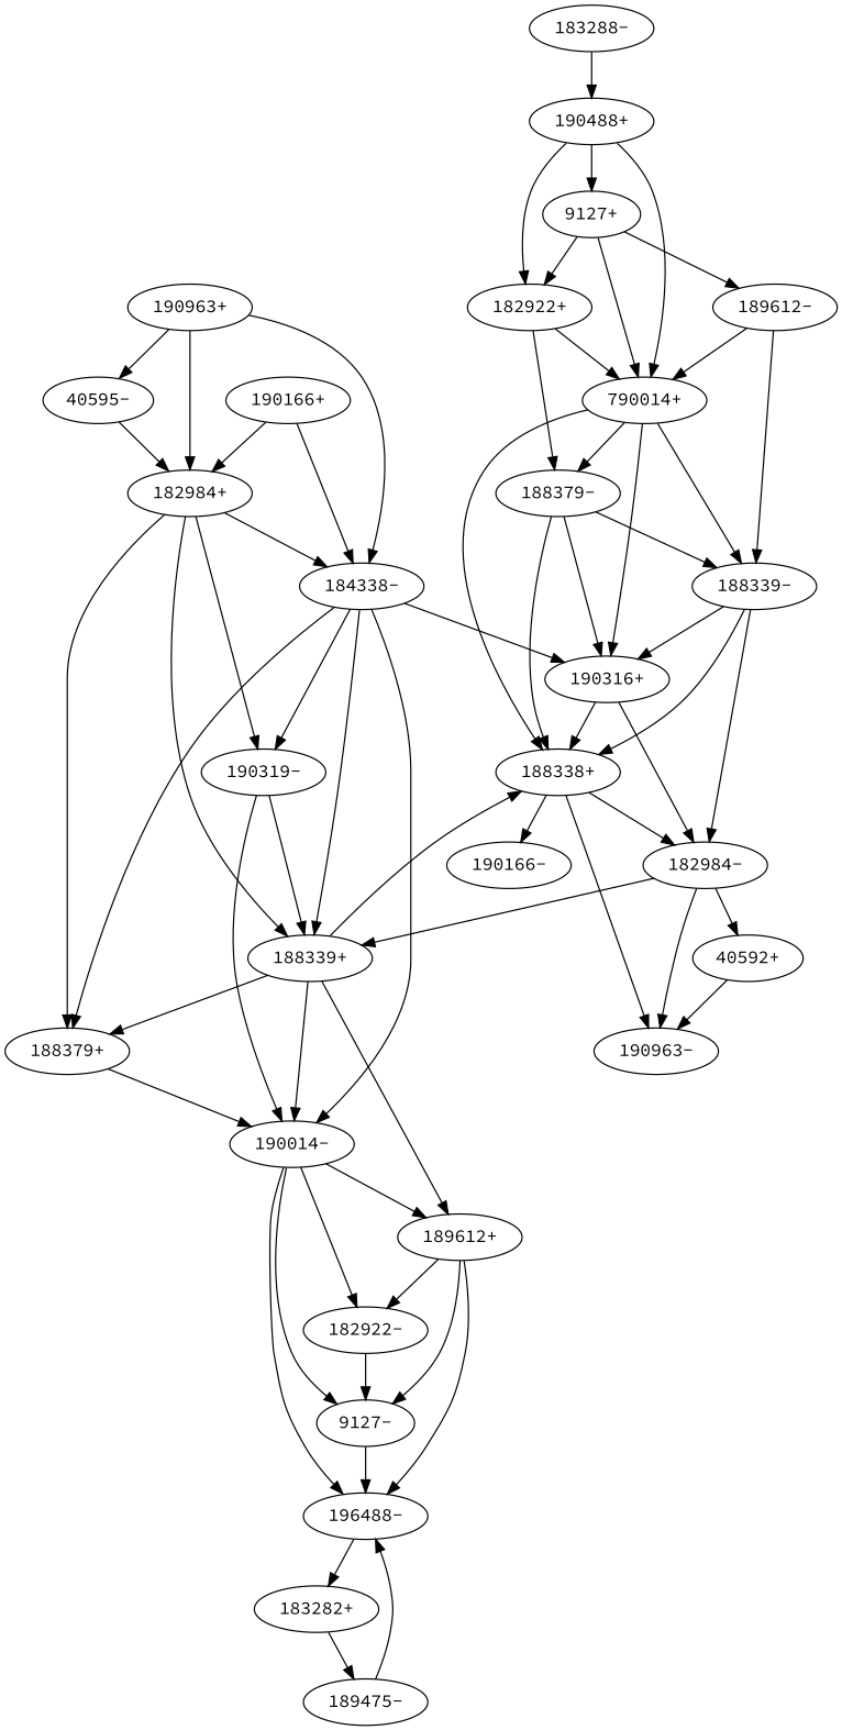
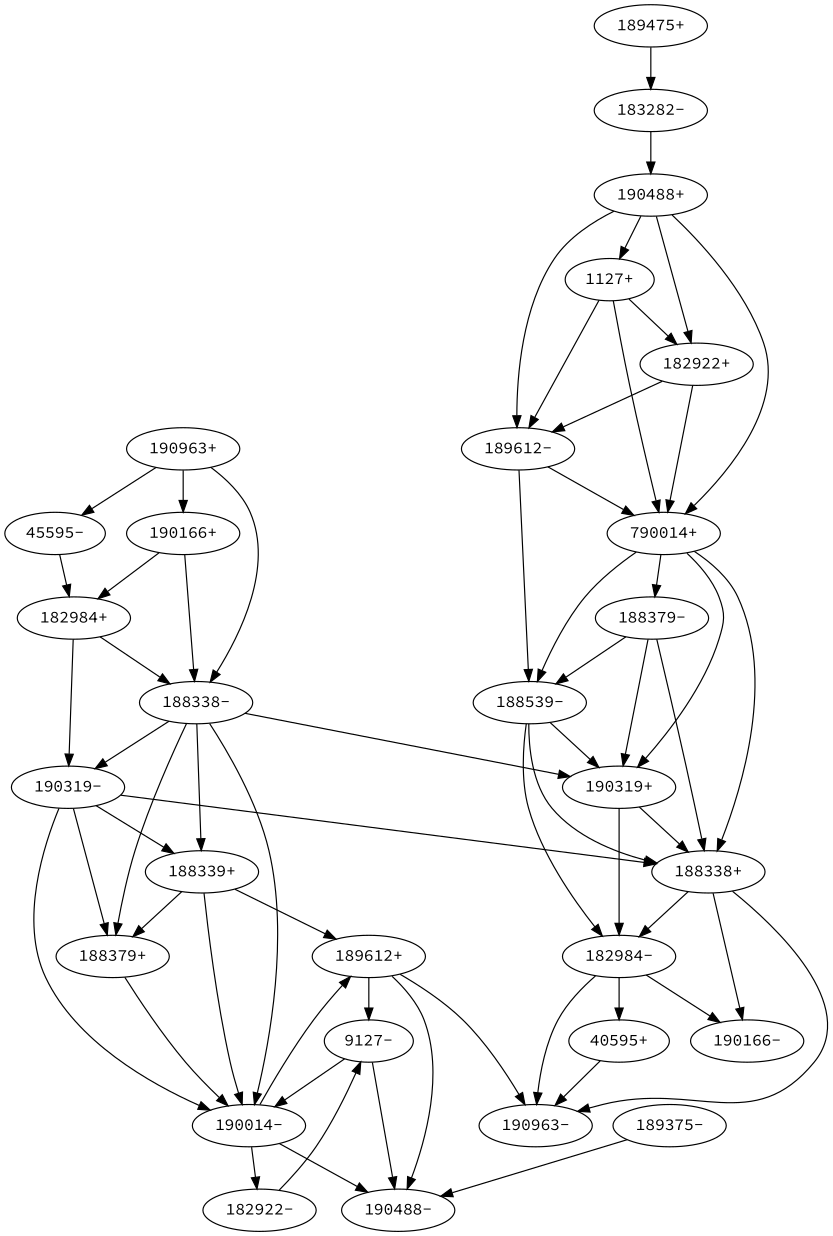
  digraph {
    fontname="Source Code Pro"
    node [fontname="Source Code Pro" l=6717]
    edge [d=105 e=100 fontname="Source Code Pro" n=2]
    "189612-"
    "182922+" [l=2346]
    n3 [l=13076 label="790014+"]
-   "188339-" [l=4163]
-   "190319+" [l=4194 label="190316+"]
+   "188339-" [l=4163 label="188539-"]
+   "190319+" [l=4194]
    "188338+" [l=10013]
    "188379-" [l=1767]
-   "40595+" [l=1190 label="40592+"]
+   "40595+" [l=1190]
    "190963-" [l=27311]
    "9127-" [l=2407]
-   "190488-" [l=17887 label="196488-"]
-   "183282+" [l=25014]
-   "9127+" [l=2407]
+   "190488-" [l=17887]
+   "9127+" [l=2407 label="1127+"]
    "189612+"
    "182922-" [l=2346]
    "188379+" [l=1767]
    "190014-" [l=13076]
    "182984-" [l=5581]
    "190166-" [l=118114]
    "182984+" [l=5581]
-   "188338-" [l=10013 label="184338-"]
+   "188338-" [l=10013]
    "190319-" [l=4194]
    "188339+" [l=4163]
-   "40595-" [l=1190]
+   "40595-" [l=1190 label="45595-"]
    "190166+" [l=118114]
-   "189475-" [l=8955]
-   "183282-" [l=25014 label="183288-"]
+   "189475-" [l=8955 label="189375-"]
+   "189475+" [l=8955]
+   "183282-" [l=25014]
    "190488+" [l=17887]
    "190963+" [l=27311]
    "189612-" -> n3 [n=18]
    "189612-" -> "188339-" [d=14303]
-   "182922+" -> "188379-" [d=8144 n=4]
+   "182922+" -> "189612-" [d=8144 n=4]
    "182922+" -> n3 [d=14783]
    n3 -> "188339-" [d=1347 n=14]
    n3 -> "190319+" [d=4742 n=7]
    n3 -> "188338+" [d=9055 n=5]
    n3 -> "188379-" [d=-290 n=6]
    "188339-" -> "190319+" [d=-658 n=11]
    "188339-" -> "188338+" [d=3655 n=8]
    "188339-" -> "182984-" [d=13826 n=3]
    "190319+" -> "188338+" [d=150 n=13]
    "190319+" -> "182984-" [d=10146 n=6]
    "188338+" -> "190963-" [d=20116]
    "188338+" -> "182984-" [d=239 n=14]
    "188338+" -> "190166-" [d=6305 n=5]
    "188379-" -> "188339-" [d=-91 n=8]
    "188379-" -> "190319+" [d=3321 n=4]
    "188379-" -> "188338+" [d=7534 n=3]
    "40595+" -> "190963-" [d=7965 n=7]
    "9127-" -> "190488-" [d=41 n=11]
-   "190488-" -> "183282+" [d=862 n=14]
-   "183282+" -> "189475-" [d=337 n=18]
    "9127+" -> "189612-" [d=10398 n=4]
    "9127+" -> "182922+" [d=-147 n=8]
    "9127+" -> n3 [d=17054 n=3]
    "189612+" -> "9127-" [d=10398 n=4]
    "189612+" -> "190488-" [d=12745]
-   "189612+" -> "182922-" [d=8144 n=4]
+   "189612+" -> "190963-" [d=8144 n=4]
    "182922-" -> "9127-" [d=-147 n=8]
    "188379+" -> "190014-" [d=-290 n=6]
-   "190014-" -> "9127-" [d=17054 n=3]
+   "9127-" -> "190014-" [d=17054 n=3]
    "190014-" -> "190488-" [d=19304]
    "190014-" -> "189612+" [n=18]
    "190014-" -> "182922-" [d=14783]
    "182984-" -> "40595+" [d=5173 n=7]
    "182984-" -> "190963-" [d=14459 n=6]
-   "182984-" -> "188339+" [d=564 n=13]
+   "182984-" -> "190166-" [d=564 n=13]
    "182984+" -> "188338-" [d=239 n=14]
    "182984+" -> "190319-" [d=10146 n=6]
-   "182984+" -> "188339+" [d=13826 n=3]
    "188338-" -> "190319+" [d=200]
    "188338-" -> "188379+" [d=7534 n=3]
    "188338-" -> "190014-" [d=9055 n=5]
    "188338-" -> "190319-" [d=150 n=13]
    "188338-" -> "188339+" [d=3655 n=8]
-   "188339+" -> "188338+" [d=200]
-   "182984+" -> "188379+" [d=3321 n=4]
+   "190319-" -> "188338+" [d=200]
+   "190319-" -> "188379+" [d=3321 n=4]
    "190319-" -> "190014-" [d=4742 n=7]
    "190319-" -> "188339+" [d=-658 n=11]
    "188339+" -> "189612+" [d=14303]
    "188339+" -> "188379+" [d=-91 n=8]
    "188339+" -> "190014-" [d=1347 n=14]
    "40595-" -> "182984+" [d=5173 n=7]
    "190166+" -> "182984+" [d=564 n=13]
    "190166+" -> "188338-" [d=6305 n=5]
    "189475-" -> "190488-" [d=2232 n=6]
+   "189475+" -> "183282-" [d=337 n=18]
    "183282-" -> "190488+" [d=862 n=14]
+   "190488+" -> "189612-" [d=12745]
    "190488+" -> "182922+" [d=2232 n=6]
    "190488+" -> n3 [d=19304]
    "190488+" -> "9127+" [d=41 n=11]
-   "190963+" -> "182984+" [d=14459 n=6]
+   "190963+" -> "190166+" [d=14459 n=6]
    "190963+" -> "188338-" [d=20116]
    "190963+" -> "40595-" [d=7965 n=7]
  }
